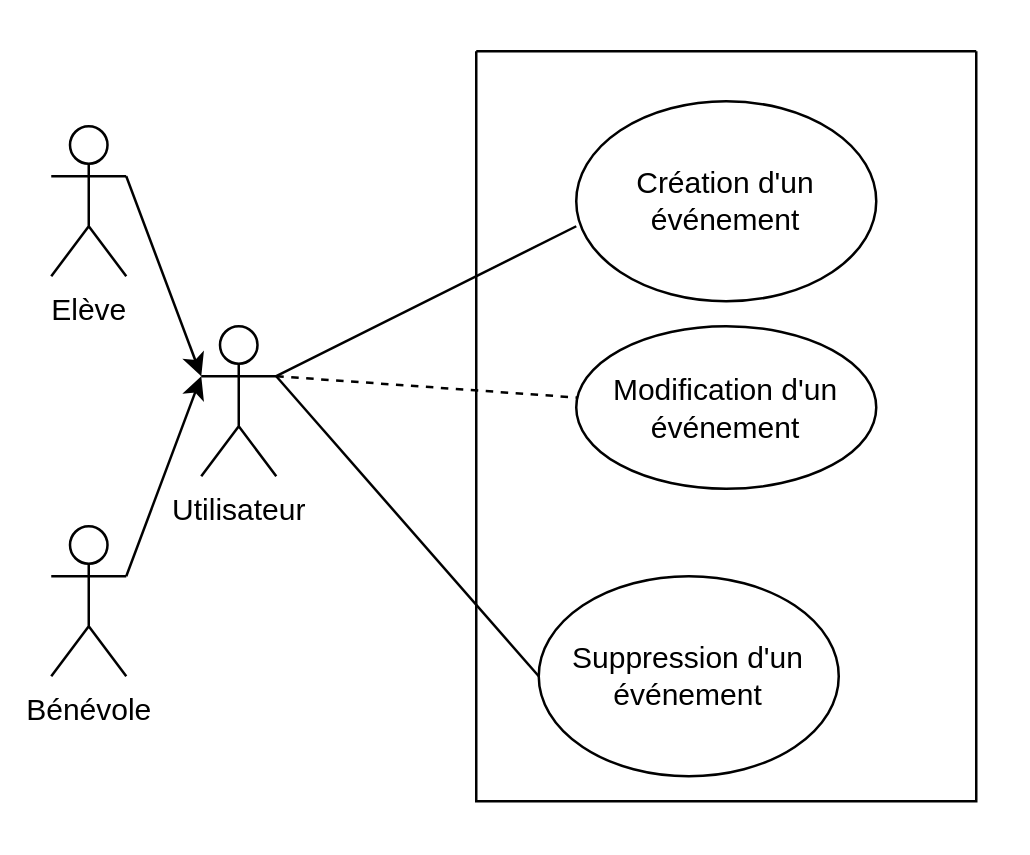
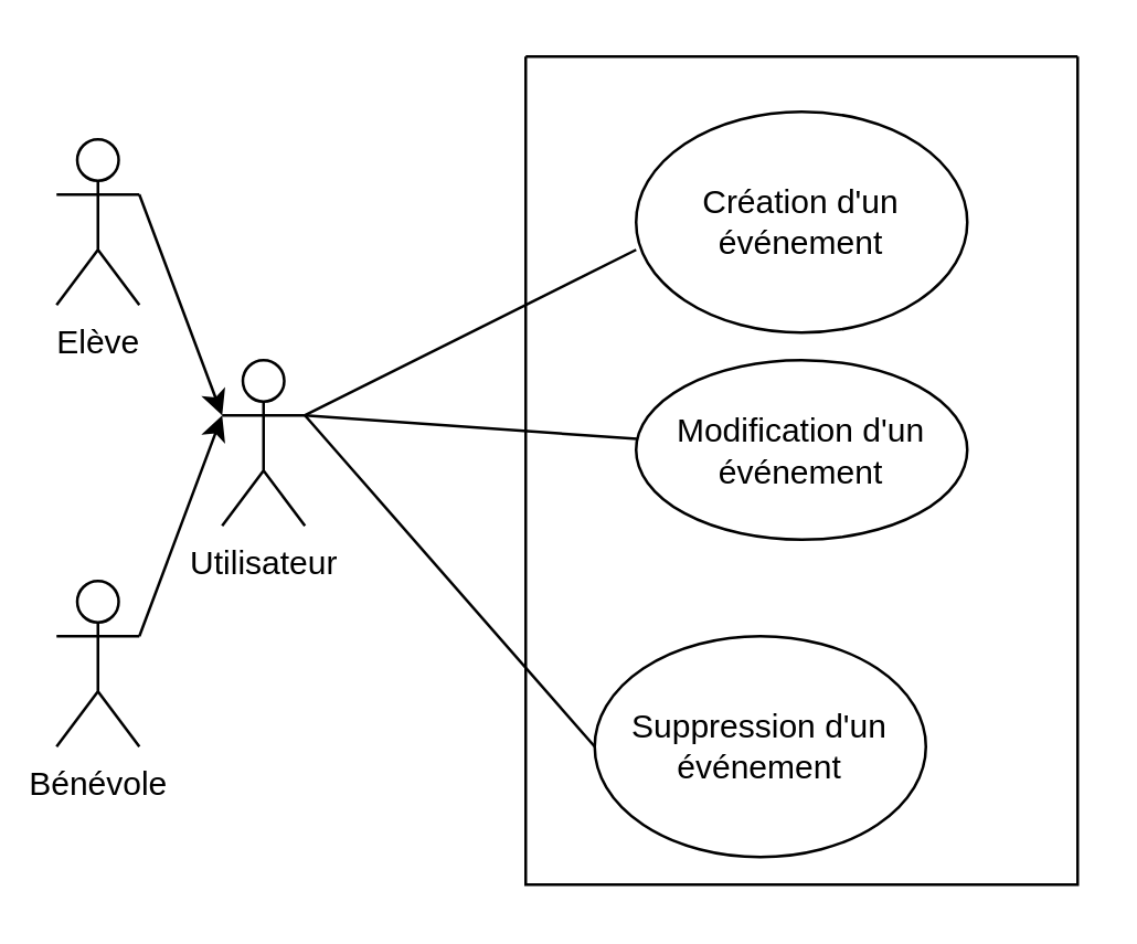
  <mxCell id="0" />
  <mxCell id="1" parent="0" />
  <mxCell id="2" value="&lt;font style=&quot;vertical-align: inherit&quot;&gt;&lt;font style=&quot;vertical-align: inherit&quot;&gt;Elève&lt;/font&gt;&lt;/font&gt;" style="shape=umlActor;verticalLabelPosition=bottom;verticalAlign=top;html=1;outlineConnect=0;" parent="1" vertex="1"><mxGeometry x="20" y="50" width="30" height="60" as="geometry" /></mxCell>
  <mxCell id="3" value="&lt;font style=&quot;vertical-align: inherit&quot;&gt;&lt;font style=&quot;vertical-align: inherit&quot;&gt;Bénévole&lt;/font&gt;&lt;/font&gt;" style="shape=umlActor;verticalLabelPosition=bottom;verticalAlign=top;html=1;outlineConnect=0;" parent="1" vertex="1"><mxGeometry x="20" y="210" width="30" height="60" as="geometry" /></mxCell>
  <mxCell id="4" value="&lt;font style=&quot;vertical-align: inherit&quot;&gt;&lt;font style=&quot;vertical-align: inherit&quot;&gt;Utilisateur&lt;/font&gt;&lt;/font&gt;" style="shape=umlActor;verticalLabelPosition=bottom;verticalAlign=top;html=1;outlineConnect=0;" parent="1" vertex="1"><mxGeometry x="80" y="130" width="30" height="60" as="geometry" /></mxCell>
  <mxCell id="5" value="" style="swimlane;startSize=0;" parent="1" vertex="1"><mxGeometry x="190" y="20" width="200" height="300" as="geometry" /></mxCell>
  <mxCell id="6" value="&lt;font style=&quot;vertical-align: inherit&quot;&gt;&lt;font style=&quot;vertical-align: inherit&quot;&gt;Création d'un événement&lt;/font&gt;&lt;/font&gt;" style="ellipse;whiteSpace=wrap;html=1;" parent="5" vertex="1"><mxGeometry x="40" y="20" width="120" height="80" as="geometry" /></mxCell>
  <mxCell id="7" value="&lt;font style=&quot;vertical-align: inherit&quot;&gt;&lt;font style=&quot;vertical-align: inherit&quot;&gt;Modification d'un événement&lt;/font&gt;&lt;/font&gt;" style="ellipse;whiteSpace=wrap;html=1;" parent="5" vertex="1"><mxGeometry x="40" y="110" width="120" height="65" as="geometry" /></mxCell>
  <mxCell id="8" value="&lt;font style=&quot;vertical-align: inherit&quot;&gt;&lt;font style=&quot;vertical-align: inherit&quot;&gt;Suppression d'un événement&lt;/font&gt;&lt;/font&gt;" style="ellipse;whiteSpace=wrap;html=1;" parent="5" vertex="1"><mxGeometry x="25" y="210" width="120" height="80" as="geometry" /></mxCell>
  <mxCell id="9" value="" style="endArrow=classic;html=1;entryX=0;entryY=0.333;entryDx=0;entryDy=0;entryPerimeter=0;" parent="1" target="4" edge="1"><mxGeometry width="50" height="50" relative="1" as="geometry"><mxPoint x="50" y="70" as="sourcePoint" /><mxPoint x="360" y="140" as="targetPoint" /></mxGeometry></mxCell>
  <mxCell id="10" value="" style="endArrow=classic;html=1;exitX=1;exitY=0.333;exitDx=0;exitDy=0;exitPerimeter=0;" parent="1" source="3" edge="1"><mxGeometry width="50" height="50" relative="1" as="geometry"><mxPoint x="310" y="190" as="sourcePoint" /><mxPoint x="80" y="150" as="targetPoint" /></mxGeometry></mxCell>
  <mxCell id="11" value="" style="endArrow=none;html=1;exitX=1;exitY=0.333;exitDx=0;exitDy=0;exitPerimeter=0;entryX=0;entryY=0.625;entryDx=0;entryDy=0;entryPerimeter=0;" parent="1" source="4" target="6" edge="1"><mxGeometry width="50" height="50" relative="1" as="geometry"><mxPoint x="310" y="170" as="sourcePoint" /><mxPoint x="360" y="120" as="targetPoint" /></mxGeometry></mxCell>
  <mxCell id="12" value="" style="endArrow=none;html=1;exitX=1;exitY=0.333;exitDx=0;exitDy=0;exitPerimeter=0;entryX=0;entryY=0.5;entryDx=0;entryDy=0;" parent="1" source="4" target="8" edge="1"><mxGeometry width="50" height="50" relative="1" as="geometry"><mxPoint x="310" y="170" as="sourcePoint" /><mxPoint x="360" y="120" as="targetPoint" /></mxGeometry></mxCell>
- <mxCell id="13" value="" style="endArrow=none;html=1;exitX=1;exitY=0.333;exitDx=0;exitDy=0;exitPerimeter=0;dashed=1;" parent="1" source="4" target="7" edge="1"><mxGeometry width="50" height="50" relative="1" as="geometry"><mxPoint x="310" y="170" as="sourcePoint" /><mxPoint x="360" y="120" as="targetPoint" /></mxGeometry></mxCell>
+ <mxCell id="13" value="" style="endArrow=none;html=1;exitX=1;exitY=0.333;exitDx=0;exitDy=0;exitPerimeter=0;" parent="1" source="4" target="7" edge="1"><mxGeometry width="50" height="50" relative="1" as="geometry"><mxPoint x="310" y="170" as="sourcePoint" /><mxPoint x="360" y="120" as="targetPoint" /></mxGeometry></mxCell>
